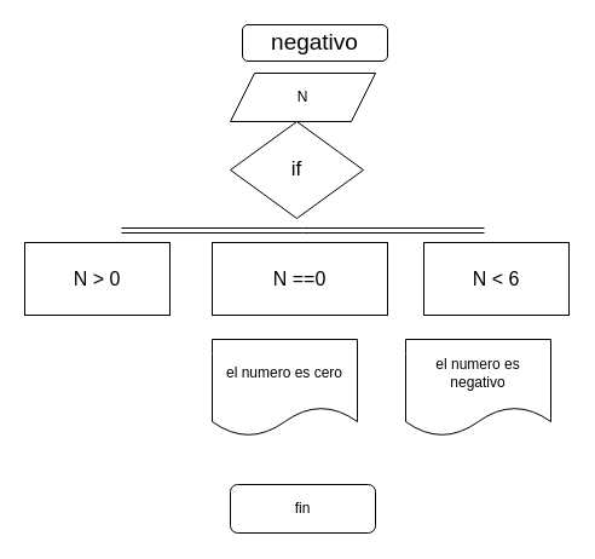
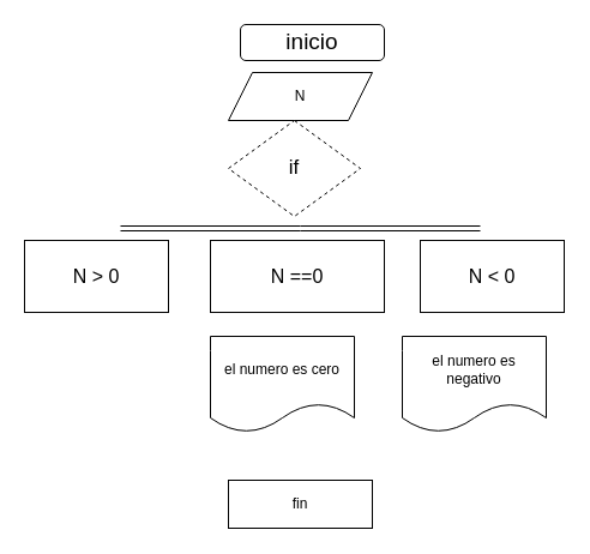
  <mxCell id="0" />
  <mxCell id="1" parent="0" />
- <mxCell id="2" value="negativo" style="rounded=1;whiteSpace=wrap;html=1;fontSize=19;" vertex="1" parent="1"><mxGeometry x="200" y="20" width="120" height="30" as="geometry" /></mxCell>
+ <mxCell id="2" value="inicio" style="rounded=1;whiteSpace=wrap;html=1;fontSize=19;" vertex="1" parent="1"><mxGeometry x="200" y="20" width="120" height="30" as="geometry" /></mxCell>
  <mxCell id="3" value="N" style="shape=parallelogram;perimeter=parallelogramPerimeter;whiteSpace=wrap;html=1;fixedSize=1;" vertex="1" parent="1"><mxGeometry x="190" y="60" width="120" height="40" as="geometry" /></mxCell>
- <mxCell id="4" value="if" style="rhombus;whiteSpace=wrap;html=1;fontSize=17;" vertex="1" parent="1"><mxGeometry x="190" y="100" width="110" height="80" as="geometry" /></mxCell>
+ <mxCell id="4" value="if" style="rhombus;whiteSpace=wrap;html=1;fontSize=17;dashed=1;" vertex="1" parent="1"><mxGeometry x="190" y="100" width="110" height="80" as="geometry" /></mxCell>
  <mxCell id="5" style="edgeStyle=orthogonalEdgeStyle;rounded=0;orthogonalLoop=1;jettySize=auto;html=1;exitX=0.5;exitY=1;exitDx=0;exitDy=0;" edge="1" parent="1" source="3" target="3"><mxGeometry relative="1" as="geometry" /></mxCell>
  <mxCell id="6" value="" style="shape=link;html=1;rounded=0;" edge="1" parent="1"><mxGeometry width="100" relative="1" as="geometry"><mxPoint x="100" y="190" as="sourcePoint" /><mxPoint x="400" y="190" as="targetPoint" /><Array as="points"><mxPoint x="250" y="190" /></Array></mxGeometry></mxCell>
  <mxCell id="7" value="N &amp;gt; 0" style="rounded=0;whiteSpace=wrap;html=1;fontSize=16;" vertex="1" parent="1"><mxGeometry x="20" y="200" width="120" height="60" as="geometry" /></mxCell>
  <mxCell id="8" value="N ==0" style="rounded=0;whiteSpace=wrap;html=1;fontSize=16;" vertex="1" parent="1"><mxGeometry x="175" y="200" width="145" height="60" as="geometry" /></mxCell>
- <mxCell id="9" value="N &amp;lt; 6" style="rounded=0;whiteSpace=wrap;html=1;fontSize=16;" vertex="1" parent="1"><mxGeometry x="350" y="200" width="120" height="60" as="geometry" /></mxCell>
+ <mxCell id="9" value="N &amp;lt; 0" style="rounded=0;whiteSpace=wrap;html=1;fontSize=16;" vertex="1" parent="1"><mxGeometry x="350" y="200" width="120" height="60" as="geometry" /></mxCell>
  <mxCell id="10" value="el numero es cero" style="shape=document;whiteSpace=wrap;html=1;boundedLbl=1;" vertex="1" parent="1"><mxGeometry x="175" y="280" width="120" height="80" as="geometry" /></mxCell>
  <mxCell id="11" value="el numero es negativo" style="shape=document;whiteSpace=wrap;html=1;boundedLbl=1;" vertex="1" parent="1"><mxGeometry x="335" y="280" width="120" height="80" as="geometry" /></mxCell>
- <mxCell id="12" value="fin" style="rounded=1;whiteSpace=wrap;html=1;" vertex="1" parent="1"><mxGeometry x="190" y="400" width="120" height="40" as="geometry" /></mxCell>
+ <mxCell id="12" value="fin" style="whiteSpace=wrap;html=1;rounded=0;" vertex="1" parent="1"><mxGeometry x="190" y="400" width="120" height="40" as="geometry" /></mxCell>
